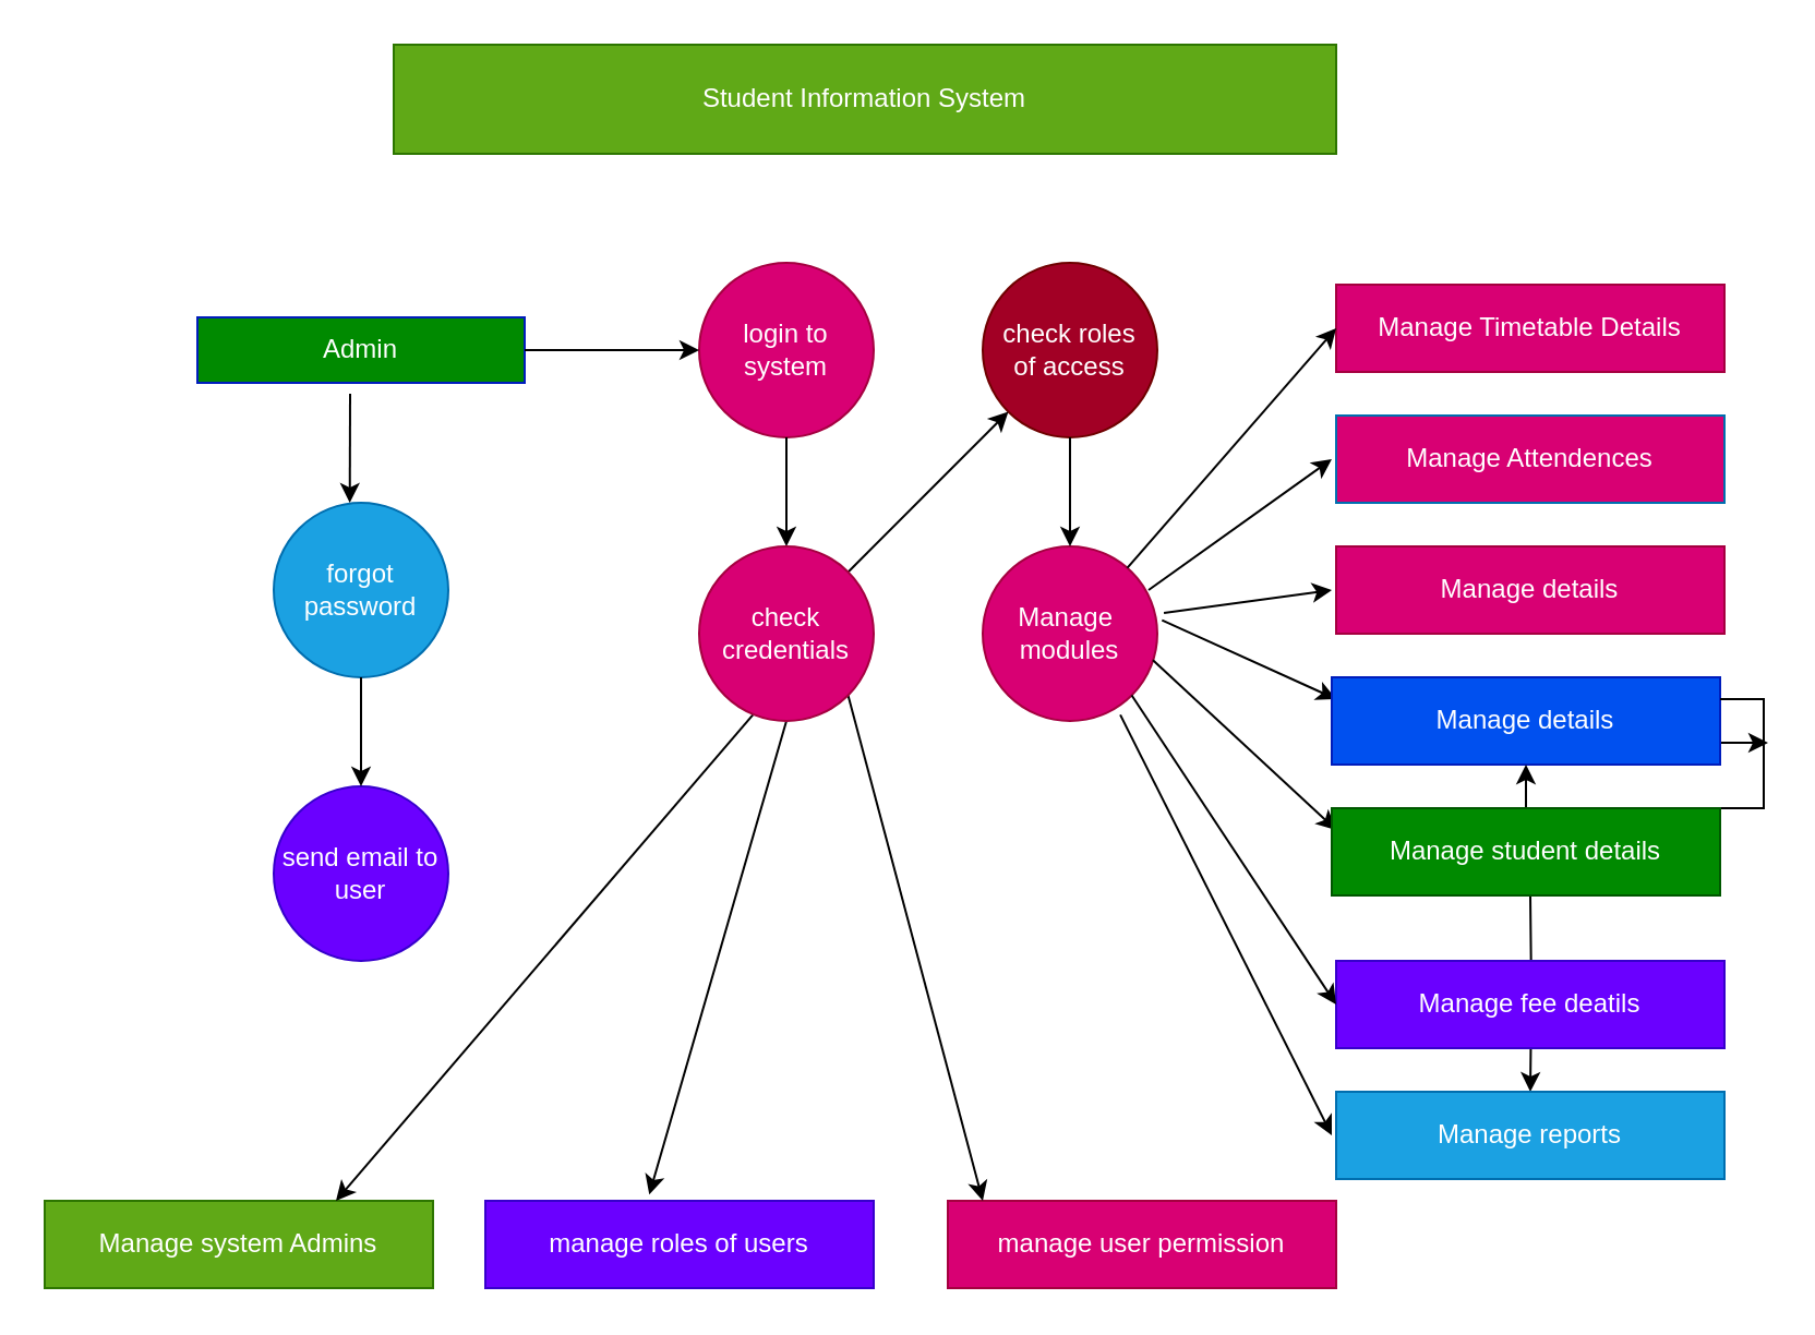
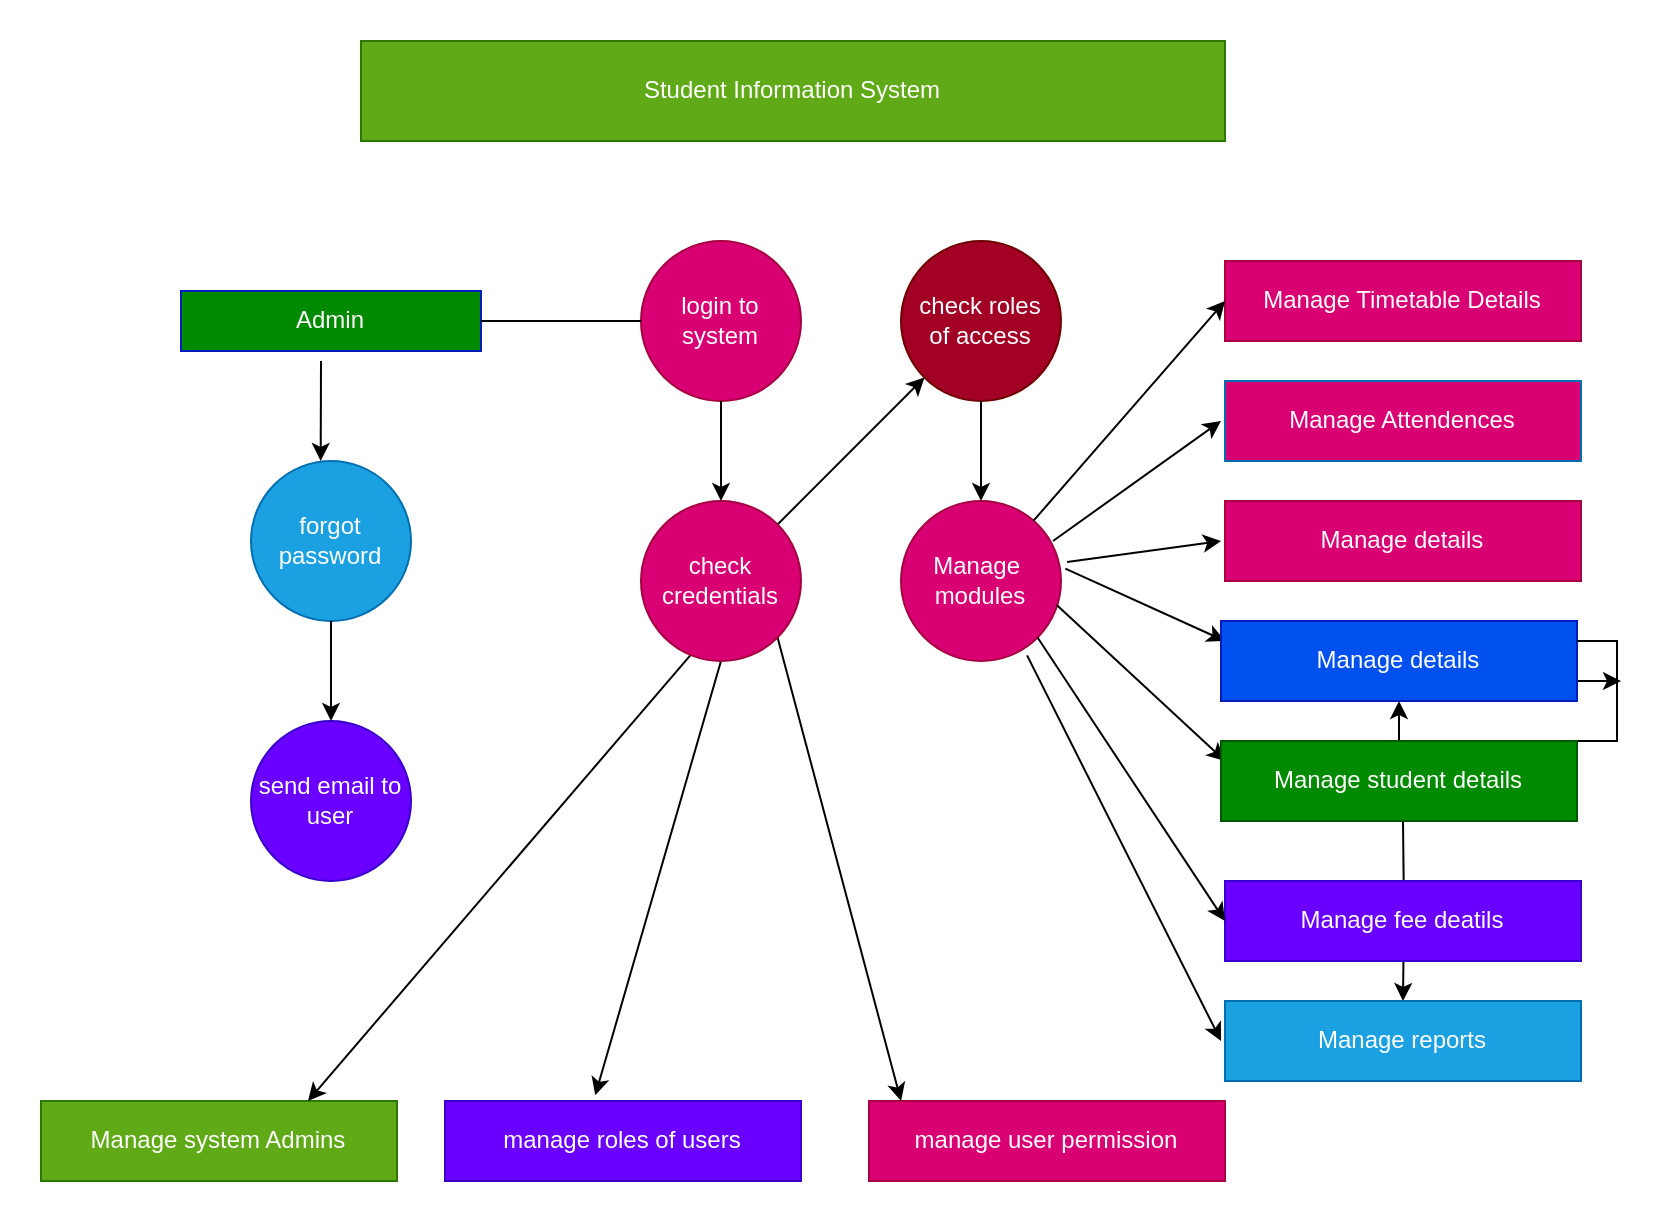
  <mxCell id="0" />
  <mxCell id="1" parent="0" />
  <mxCell id="2" value="Student Information System" style="rounded=0;whiteSpace=wrap;html=1;fillColor=#60a917;fontColor=#ffffff;strokeColor=#2D7600;" vertex="1" parent="1"><mxGeometry x="180" y="20" width="432" height="50" as="geometry" /></mxCell>
  <mxCell id="3" value="login to&lt;div&gt;system&lt;/div&gt;" style="ellipse;whiteSpace=wrap;html=1;aspect=fixed;fillColor=#d80073;fontColor=#ffffff;strokeColor=#A50040;" vertex="1" parent="1"><mxGeometry x="320" y="120" width="80" height="80" as="geometry" /></mxCell>
  <mxCell id="4" value="check roles&lt;div&gt;of access&lt;/div&gt;" style="ellipse;whiteSpace=wrap;html=1;aspect=fixed;fillColor=#a20025;fontColor=#ffffff;strokeColor=#6F0000;" vertex="1" parent="1"><mxGeometry x="450" y="120" width="80" height="80" as="geometry" /></mxCell>
  <mxCell id="5" value="Manage&amp;nbsp;&lt;div&gt;modules&lt;/div&gt;" style="ellipse;whiteSpace=wrap;html=1;aspect=fixed;fillColor=#d80073;fontColor=#ffffff;strokeColor=#A50040;" vertex="1" parent="1"><mxGeometry x="450" y="250" width="80" height="80" as="geometry" /></mxCell>
  <mxCell id="6" value="Admin" style="rounded=0;whiteSpace=wrap;html=1;fillColor=#008a00;fontColor=#ffffff;strokeColor=#001DBC;" vertex="1" parent="1"><mxGeometry x="90" y="145" width="150" height="30" as="geometry" /></mxCell>
  <mxCell id="7" value="forgot password" style="ellipse;whiteSpace=wrap;html=1;aspect=fixed;fillColor=#1ba1e2;fontColor=#ffffff;strokeColor=#006EAF;" vertex="1" parent="1"><mxGeometry x="125" y="230" width="80" height="80" as="geometry" /></mxCell>
  <mxCell id="8" value="send email to user" style="ellipse;whiteSpace=wrap;html=1;aspect=fixed;fillColor=#6a00ff;fontColor=#ffffff;strokeColor=#3700CC;" vertex="1" parent="1"><mxGeometry x="125" y="360" width="80" height="80" as="geometry" /></mxCell>
  <mxCell id="9" value="Manage Timetable Details" style="rounded=0;whiteSpace=wrap;html=1;fillColor=#d80073;fontColor=#ffffff;strokeColor=#A50040;" vertex="1" parent="1"><mxGeometry x="612" y="130" width="178" height="40" as="geometry" /></mxCell>
  <mxCell id="10" value="Manage Attendences" style="rounded=0;whiteSpace=wrap;html=1;fillColor=#d80073;fontColor=#ffffff;strokeColor=#006EAF;" vertex="1" parent="1"><mxGeometry x="612" y="190" width="178" height="40" as="geometry" /></mxCell>
  <mxCell id="11" value="Manage details" style="rounded=0;whiteSpace=wrap;html=1;fillColor=#d80073;fontColor=#ffffff;strokeColor=#A50040;" vertex="1" parent="1"><mxGeometry x="612" y="250" width="178" height="40" as="geometry" /></mxCell>
  <mxCell id="12" value="" style="edgeStyle=orthogonalEdgeStyle;rounded=0;orthogonalLoop=1;jettySize=auto;html=1;" edge="1" parent="1" target="14"><mxGeometry relative="1" as="geometry"><mxPoint x="701" y="410" as="sourcePoint" /></mxGeometry></mxCell>
  <mxCell id="13" value="Manage fee deatils" style="rounded=0;whiteSpace=wrap;html=1;fillColor=#6a00ff;fontColor=#ffffff;strokeColor=#3700CC;" vertex="1" parent="1"><mxGeometry x="612" y="440" width="178" height="40" as="geometry" /></mxCell>
  <mxCell id="14" value="Manage reports" style="rounded=0;whiteSpace=wrap;html=1;fillColor=#1ba1e2;fontColor=#ffffff;strokeColor=#006EAF;" vertex="1" parent="1"><mxGeometry x="612" y="500" width="178" height="40" as="geometry" /></mxCell>
  <mxCell id="15" value="Manage system Admins" style="rounded=0;whiteSpace=wrap;html=1;fillColor=#60a917;fontColor=#ffffff;strokeColor=#2D7600;" vertex="1" parent="1"><mxGeometry x="20" y="550" width="178" height="40" as="geometry" /></mxCell>
  <mxCell id="16" value="manage roles of users" style="rounded=0;whiteSpace=wrap;html=1;fillColor=#6a00ff;fontColor=#ffffff;strokeColor=#3700CC;" vertex="1" parent="1"><mxGeometry x="222" y="550" width="178" height="40" as="geometry" /></mxCell>
  <mxCell id="17" value="manage user permission" style="rounded=0;whiteSpace=wrap;html=1;fillColor=#d80073;fontColor=#ffffff;strokeColor=#A50040;" vertex="1" parent="1"><mxGeometry x="434" y="550" width="178" height="40" as="geometry" /></mxCell>
  <mxCell id="18" value="" style="endArrow=classic;html=1;rounded=0;entryX=0.371;entryY=0.048;entryDx=0;entryDy=0;entryPerimeter=0;" edge="1" parent="1"><mxGeometry width="50" height="50" relative="1" as="geometry"><mxPoint x="160" y="180" as="sourcePoint" /><mxPoint x="159.84" y="230" as="targetPoint" /></mxGeometry></mxCell>
  <mxCell id="19" value="" style="endArrow=classic;html=1;rounded=0;entryX=0.5;entryY=0;entryDx=0;entryDy=0;exitX=0.5;exitY=1;exitDx=0;exitDy=0;" edge="1" parent="1" source="7" target="8"><mxGeometry width="50" height="50" relative="1" as="geometry"><mxPoint x="165" y="320" as="sourcePoint" /><mxPoint x="169.84" y="240" as="targetPoint" /></mxGeometry></mxCell>
- <mxCell id="20" value="" style="endArrow=classic;html=1;rounded=0;exitX=1;exitY=0.5;exitDx=0;exitDy=0;entryX=0;entryY=0.5;entryDx=0;entryDy=0;" edge="1" parent="1" source="6" target="3"><mxGeometry width="50" height="50" relative="1" as="geometry"><mxPoint x="260" y="370" as="sourcePoint" /><mxPoint x="310" y="320" as="targetPoint" /></mxGeometry></mxCell>
+ <mxCell id="20" value="" style="endArrow=none;html=1;rounded=0;exitX=1;exitY=0.5;exitDx=0;exitDy=0;entryX=0;entryY=0.5;entryDx=0;entryDy=0;" edge="1" parent="1" source="6" target="3"><mxGeometry width="50" height="50" relative="1" as="geometry"><mxPoint x="260" y="370" as="sourcePoint" /><mxPoint x="310" y="320" as="targetPoint" /></mxGeometry></mxCell>
  <mxCell id="21" value="" style="endArrow=classic;html=1;rounded=0;exitX=0.5;exitY=1;exitDx=0;exitDy=0;entryX=0.5;entryY=0;entryDx=0;entryDy=0;" edge="1" parent="1" source="3"><mxGeometry width="50" height="50" relative="1" as="geometry"><mxPoint x="330" y="370" as="sourcePoint" /><mxPoint x="360" y="250" as="targetPoint" /></mxGeometry></mxCell>
  <mxCell id="22" value="" style="endArrow=classic;html=1;rounded=0;" edge="1" parent="1" target="4"><mxGeometry width="50" height="50" relative="1" as="geometry"><mxPoint x="388.284" y="261.716" as="sourcePoint" /><mxPoint x="450" y="320" as="targetPoint" /></mxGeometry></mxCell>
  <mxCell id="23" value="" style="endArrow=classic;html=1;rounded=0;exitX=0.5;exitY=1;exitDx=0;exitDy=0;entryX=0.5;entryY=0;entryDx=0;entryDy=0;" edge="1" parent="1" source="4" target="5"><mxGeometry width="50" height="50" relative="1" as="geometry"><mxPoint x="400" y="430" as="sourcePoint" /><mxPoint x="450" y="380" as="targetPoint" /></mxGeometry></mxCell>
  <mxCell id="24" value="" style="endArrow=classic;html=1;rounded=0;exitX=0.308;exitY=0.965;exitDx=0;exitDy=0;exitPerimeter=0;entryX=0.75;entryY=0;entryDx=0;entryDy=0;" edge="1" parent="1" target="15"><mxGeometry width="50" height="50" relative="1" as="geometry"><mxPoint x="344.64" y="327.2" as="sourcePoint" /><mxPoint x="340" y="510" as="targetPoint" /></mxGeometry></mxCell>
  <mxCell id="25" value="" style="endArrow=classic;html=1;rounded=0;exitX=0.5;exitY=1;exitDx=0;exitDy=0;entryX=0.422;entryY=-0.071;entryDx=0;entryDy=0;entryPerimeter=0;" edge="1" parent="1" target="16"><mxGeometry width="50" height="50" relative="1" as="geometry"><mxPoint x="360" y="330" as="sourcePoint" /><mxPoint x="300" y="530" as="targetPoint" /></mxGeometry></mxCell>
  <mxCell id="26" value="" style="endArrow=classic;html=1;rounded=0;entryX=0.09;entryY=0;entryDx=0;entryDy=0;entryPerimeter=0;exitX=1;exitY=1;exitDx=0;exitDy=0;" edge="1" parent="1" target="17"><mxGeometry width="50" height="50" relative="1" as="geometry"><mxPoint x="388.284" y="318.284" as="sourcePoint" /><mxPoint x="370" y="380" as="targetPoint" /></mxGeometry></mxCell>
  <mxCell id="27" value="" style="endArrow=classic;html=1;rounded=0;entryX=0;entryY=0.5;entryDx=0;entryDy=0;" edge="1" parent="1" source="5" target="9"><mxGeometry width="50" height="50" relative="1" as="geometry"><mxPoint x="610" y="140" as="sourcePoint" /><mxPoint x="550" y="200" as="targetPoint" /></mxGeometry></mxCell>
  <mxCell id="28" value="" style="endArrow=classic;html=1;rounded=0;" edge="1" parent="1"><mxGeometry width="50" height="50" relative="1" as="geometry"><mxPoint x="526" y="270" as="sourcePoint" /><mxPoint x="610" y="210" as="targetPoint" /></mxGeometry></mxCell>
  <mxCell id="29" value="" style="endArrow=classic;html=1;rounded=0;exitX=1.038;exitY=0.381;exitDx=0;exitDy=0;exitPerimeter=0;" edge="1" parent="1" source="5"><mxGeometry width="50" height="50" relative="1" as="geometry"><mxPoint x="536" y="280" as="sourcePoint" /><mxPoint x="610" y="270" as="targetPoint" /></mxGeometry></mxCell>
  <mxCell id="30" value="" style="endArrow=classic;html=1;rounded=0;entryX=0;entryY=0.25;entryDx=0;entryDy=0;exitX=1.027;exitY=0.423;exitDx=0;exitDy=0;exitPerimeter=0;" edge="1" parent="1" source="5"><mxGeometry width="50" height="50" relative="1" as="geometry"><mxPoint x="540" y="290" as="sourcePoint" /><mxPoint x="612" y="320" as="targetPoint" /></mxGeometry></mxCell>
  <mxCell id="31" value="" style="endArrow=classic;html=1;rounded=0;entryX=0;entryY=0.25;entryDx=0;entryDy=0;exitX=0.975;exitY=0.652;exitDx=0;exitDy=0;exitPerimeter=0;" edge="1" parent="1" source="5"><mxGeometry width="50" height="50" relative="1" as="geometry"><mxPoint x="542" y="294" as="sourcePoint" /><mxPoint x="612" y="380" as="targetPoint" /></mxGeometry></mxCell>
  <mxCell id="32" value="" style="endArrow=classic;html=1;rounded=0;entryX=0;entryY=0.5;entryDx=0;entryDy=0;exitX=1;exitY=1;exitDx=0;exitDy=0;" edge="1" parent="1" source="5" target="13"><mxGeometry width="50" height="50" relative="1" as="geometry"><mxPoint x="538" y="312" as="sourcePoint" /><mxPoint x="622" y="390" as="targetPoint" /></mxGeometry></mxCell>
  <mxCell id="33" value="" style="endArrow=classic;html=1;rounded=0;exitX=0.788;exitY=0.965;exitDx=0;exitDy=0;exitPerimeter=0;" edge="1" parent="1" source="5"><mxGeometry width="50" height="50" relative="1" as="geometry"><mxPoint x="528" y="328" as="sourcePoint" /><mxPoint x="610" y="520" as="targetPoint" /></mxGeometry></mxCell>
  <mxCell id="34" style="edgeStyle=orthogonalEdgeStyle;rounded=0;orthogonalLoop=1;jettySize=auto;html=1;exitX=1;exitY=0.75;exitDx=0;exitDy=0;" edge="1" parent="1" source="35"><mxGeometry relative="1" as="geometry"><mxPoint x="810" y="340.368" as="targetPoint" /></mxGeometry></mxCell>
  <mxCell id="35" value="Manage details" style="rounded=0;whiteSpace=wrap;html=1;fillColor=#0050ef;fontColor=#ffffff;strokeColor=#001DBC;" vertex="1" parent="1"><mxGeometry x="610" y="310" width="178" height="40" as="geometry" /></mxCell>
  <mxCell id="36" style="edgeStyle=orthogonalEdgeStyle;rounded=0;orthogonalLoop=1;jettySize=auto;html=1;exitX=1;exitY=0.25;exitDx=0;exitDy=0;" edge="1" parent="1" source="35" target="35"><mxGeometry relative="1" as="geometry" /></mxCell>
  <mxCell id="37" value="Manage student details" style="rounded=0;whiteSpace=wrap;html=1;fillColor=#008a00;fontColor=#ffffff;strokeColor=#005700;" vertex="1" parent="1"><mxGeometry x="610" y="370" width="178" height="40" as="geometry" /></mxCell>
  <mxCell id="38" value="check&lt;div&gt;credentials&lt;/div&gt;" style="ellipse;whiteSpace=wrap;html=1;aspect=fixed;fillColor=#d80073;fontColor=#ffffff;strokeColor=#A50040;" vertex="1" parent="1"><mxGeometry x="320" y="250" width="80" height="80" as="geometry" /></mxCell>
